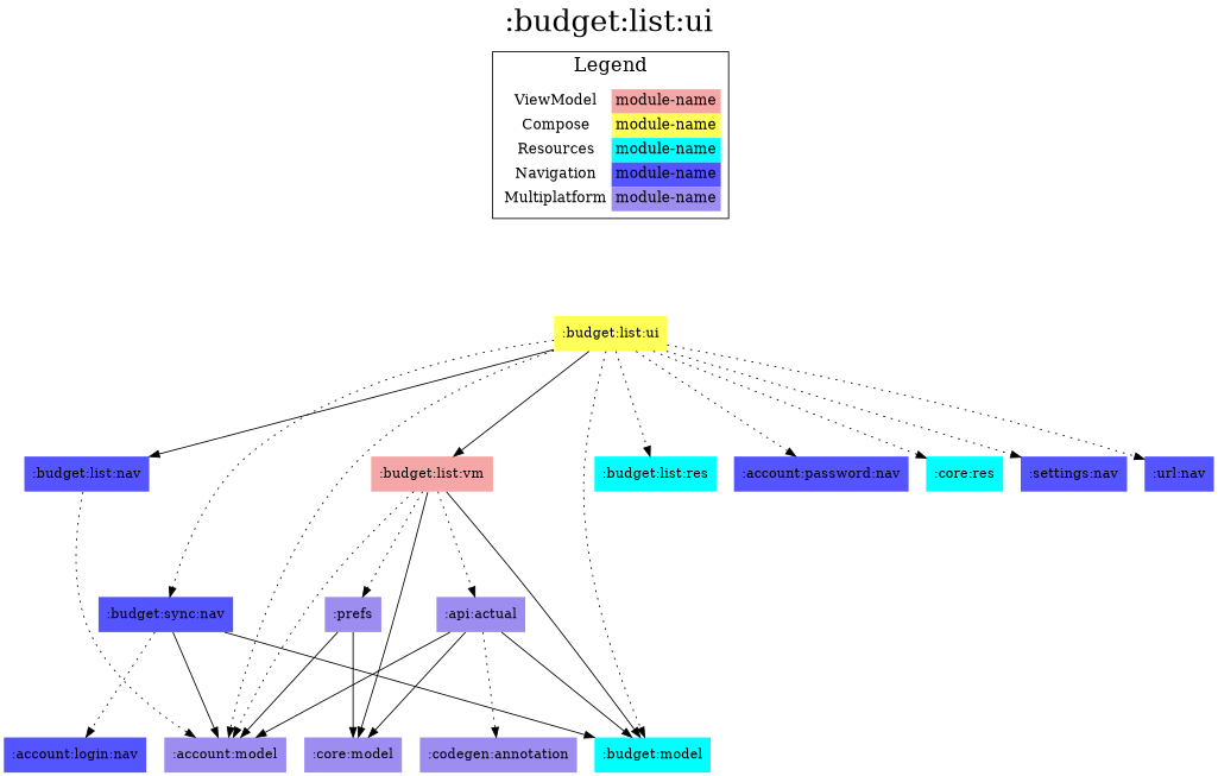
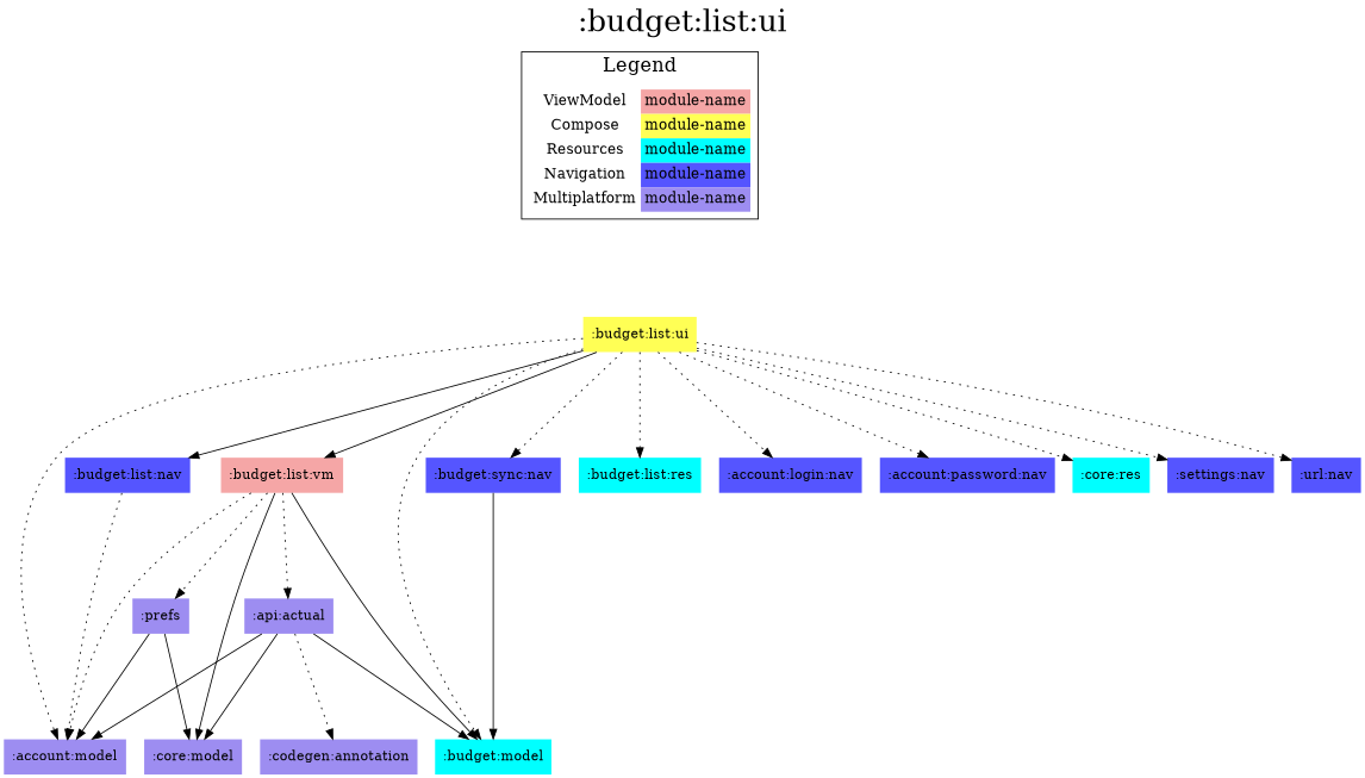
  digraph {
    fontsize=30
    label=":budget:list:ui"
    labelloc=t
    rankdir=TB
    ranksep=1.5
    node [fillcolor="#5555FF" shape=none style=filled]
    edge [dir=forward style=dotted]
    n1 [fillcolor="#FFFFFF" fontsize=15 label=< <TABLE BORDER="0" CELLBORDER="0" CELLSPACING="0" CELLPADDING="4"> <TR><TD>ViewModel</TD><TD BGCOLOR="#F5A6A6">module-name</TD></TR> <TR><TD>Compose</TD><TD BGCOLOR="#FFFF55">module-name</TD></TR> <TR><TD>Resources</TD><TD BGCOLOR="#00FFFF">module-name</TD></TR> <TR><TD>Navigation</TD><TD BGCOLOR="#5555FF">module-name</TD></TR> <TR><TD>Multiplatform</TD><TD BGCOLOR="#9D8DF1">module-name</TD></TR> </TABLE> > margin=0]
    ":budget:list:ui" [fillcolor="#FFFF55"]
    ":account:model" [fillcolor="#9D8DF1"]
    ":api:actual" [fillcolor="#9D8DF1"]
    ":budget:model" [fillcolor="#00FFFF"]
    ":codegen:annotation" [fillcolor="#9D8DF1"]
    ":core:model" [fillcolor="#9D8DF1"]
    ":budget:list:nav"
    ":budget:list:res" [fillcolor="#00FFFF"]
    ":account:login:nav"
    ":account:password:nav"
    ":budget:list:vm" [fillcolor="#F5A6A6"]
    ":budget:sync:nav"
    ":core:res" [fillcolor="#00FFFF"]
    ":settings:nav"
    ":url:nav"
    ":prefs" [fillcolor="#9D8DF1"]
    subgraph sub_1 {
      rank=same
    }
    subgraph cluster_2 {
      fontsize=20
      label=Legend
      n1
    }
    n1 -> ":budget:list:ui" [style=invis]
    ":budget:list:ui" -> ":account:model"
    ":budget:list:ui" -> ":budget:model"
    ":budget:list:ui" -> ":budget:list:nav" [style=""]
    ":budget:list:ui" -> ":budget:list:res"
-   ":budget:sync:nav" -> ":account:login:nav"
+   ":budget:list:ui" -> ":account:login:nav"
    ":budget:list:ui" -> ":account:password:nav"
    ":budget:list:ui" -> ":budget:list:vm" [style=""]
    ":budget:list:ui" -> ":budget:sync:nav"
    ":budget:list:ui" -> ":core:res"
    ":budget:list:ui" -> ":settings:nav"
    ":budget:list:ui" -> ":url:nav"
    ":api:actual" -> ":account:model" [style=""]
    ":api:actual" -> ":budget:model" [style=""]
    ":api:actual" -> ":codegen:annotation"
    ":api:actual" -> ":core:model" [style=""]
    ":budget:list:nav" -> ":account:model"
    ":budget:list:vm" -> ":account:model"
    ":budget:list:vm" -> ":api:actual"
    ":budget:list:vm" -> ":budget:model" [style=""]
    ":budget:list:vm" -> ":core:model" [style=""]
    ":budget:list:vm" -> ":prefs"
-   ":budget:sync:nav" -> ":account:model" [style=""]
    ":budget:sync:nav" -> ":budget:model" [style=""]
    ":prefs" -> ":account:model" [style=""]
    ":prefs" -> ":core:model" [style=""]
  }
